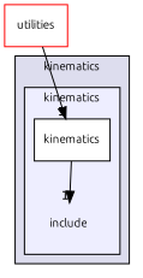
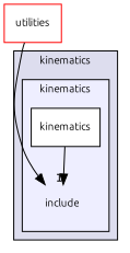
  digraph {
    compound=true
    fontname=Ubuntu
    node [fontname=Ubuntu fontsize=10 shape=box fillcolor=white style=filled]
    edge [fontname=Ubuntu headlabel=1 labeldistance=1.5 labelfontname=Helvetica labelfontsize=10]
    n1 [label=include shape=plaintext fillcolor="" style=""]
    n2 [label=kinematics]
    n3 [color=red label=utilities]
    subgraph cluster_1 {
      bgcolor="#ddddee"
      fontsize=10
      label=kinematics
      pencolor=black
      subgraph cluster_2 {
        bgcolor="#eeeeff"
        fontsize=10
        label=kinematics
        pencolor=black
        n1
        n2
      }
    }
    n2 -> n1
-   n3 -> n2
+   n3 -> n1
  }
